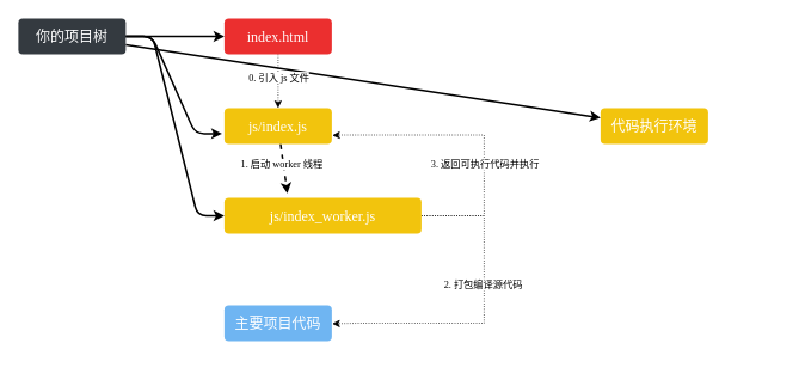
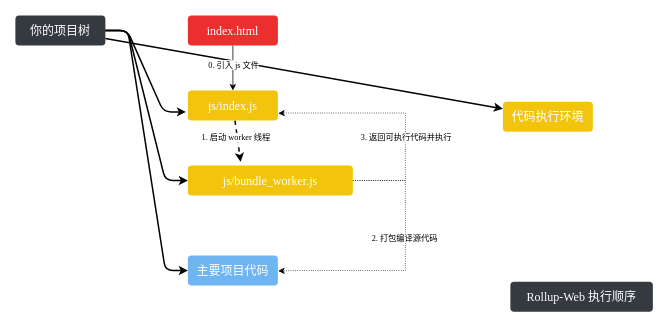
  <mxCell id="0" />
  <mxCell id="1" parent="0" />
  <mxCell id="2" value="" style="edgeStyle=none;html=1;strokeWidth=2;fontFamily=var(--Font);" parent="1" source="6" target="18" edge="1"><mxGeometry relative="1" as="geometry" /></mxCell>
  <mxCell id="3" value="" style="edgeStyle=entityRelationEdgeStyle;html=1;strokeWidth=2;entryX=-0.021;entryY=0.713;entryDx=0;entryDy=0;entryPerimeter=0;exitX=0.994;exitY=0.499;exitDx=0;exitDy=0;exitPerimeter=0;fontFamily=var(--Font);" parent="1" source="6" target="12" edge="1"><mxGeometry relative="1" as="geometry"><mxPoint x="150" y="50" as="sourcePoint" /></mxGeometry></mxCell>
  <mxCell id="4" value="" style="edgeStyle=entityRelationEdgeStyle;html=1;strokeWidth=2;fontFamily=var(--Font);" parent="1" source="6" target="17" edge="1"><mxGeometry relative="1" as="geometry" /></mxCell>
- <mxCell id="5" value="" style="edgeStyle=entityRelationEdgeStyle;html=1;strokeWidth=2;fontFamily=var(--Font);" parent="1" source="6" target="9" edge="1"><mxGeometry relative="1" as="geometry" /></mxCell>
+ <mxCell id="5" value="" style="edgeStyle=entityRelationEdgeStyle;html=1;strokeWidth=2;fontFamily=var(--Font);" parent="1" source="6" target="19" edge="1"><mxGeometry relative="1" as="geometry" /></mxCell>
  <mxCell id="6" value="你的项目树" style="html=1;shadow=0;dashed=0;shape=mxgraph.bootstrap.rrect;rSize=5;strokeColor=none;strokeWidth=2;fillColor=#343A40;fontColor=#ffffff;whiteSpace=wrap;align=center;verticalAlign=middle;spacingLeft=0;fontStyle=0;fontSize=16;spacing=5;fontFamily=var(--Font);" parent="1" vertex="1"><mxGeometry x="20" y="20" width="120" height="40" as="geometry" /></mxCell>
- <mxCell id="7" style="edgeStyle=orthogonalEdgeStyle;rounded=0;orthogonalLoop=1;jettySize=auto;html=1;dashed=1;dashPattern=1 2;fontFamily=var(--Font);" parent="1" source="9" target="12" edge="1"><mxGeometry relative="1" as="geometry" /></mxCell>
+ <mxCell id="7" style="edgeStyle=orthogonalEdgeStyle;rounded=0;orthogonalLoop=1;jettySize=auto;html=1;dashed=0;dashPattern=1 2;fontFamily=var(--Font);" parent="1" source="9" target="12" edge="1"><mxGeometry relative="1" as="geometry" /></mxCell>
  <mxCell id="8" value="0. 引入 js 文件" style="edgeLabel;html=1;align=center;verticalAlign=middle;resizable=0;points=[];fontFamily=var(--Font);" parent="7" vertex="1" connectable="0"><mxGeometry x="-0.179" relative="1" as="geometry"><mxPoint as="offset" /></mxGeometry></mxCell>
  <mxCell id="9" value="index.html" style="html=1;shadow=0;dashed=0;shape=mxgraph.bootstrap.rrect;rSize=5;strokeColor=none;strokeWidth=2;fillColor=#EB2F2F;fontColor=#ffffff;whiteSpace=wrap;align=center;verticalAlign=middle;spacingLeft=0;fontStyle=0;fontSize=16;spacing=5;fontFamily=var(--Font);" parent="1" vertex="1"><mxGeometry x="250" y="20" width="120" height="40" as="geometry" /></mxCell>
  <mxCell id="10" style="html=1;entryX=0.32;entryY=-0.121;entryDx=0;entryDy=0;entryPerimeter=0;dashed=1;strokeWidth=2;fontFamily=var(--Font);" parent="1" source="12" target="17" edge="1"><mxGeometry relative="1" as="geometry" /></mxCell>
  <mxCell id="11" value="1. 启动 worker 线程" style="edgeLabel;html=1;align=center;verticalAlign=middle;resizable=0;points=[];fontFamily=var(--Font);" parent="10" vertex="1" connectable="0"><mxGeometry x="-0.194" y="-2" relative="1" as="geometry"><mxPoint as="offset" /></mxGeometry></mxCell>
  <mxCell id="12" value="js/index.js" style="html=1;shadow=0;dashed=0;shape=mxgraph.bootstrap.rrect;rSize=5;strokeColor=none;strokeWidth=2;fillColor=#F2C40D;fontColor=#ffffff;whiteSpace=wrap;align=center;verticalAlign=middle;spacingLeft=0;fontStyle=0;fontSize=16;spacing=5;fontFamily=var(--Font);" parent="1" vertex="1"><mxGeometry x="250" y="120" width="120" height="40" as="geometry" /></mxCell>
  <mxCell id="13" style="edgeStyle=orthogonalEdgeStyle;rounded=0;orthogonalLoop=1;jettySize=auto;html=1;entryX=1.003;entryY=0.514;entryDx=0;entryDy=0;entryPerimeter=0;dashed=1;dashPattern=1 2;fontFamily=var(--Font);" parent="1" source="17" target="19" edge="1"><mxGeometry relative="1" as="geometry"><Array as="points"><mxPoint x="540" y="240" /><mxPoint x="540" y="360" /><mxPoint x="400" y="360" /></Array></mxGeometry></mxCell>
  <mxCell id="14" value="2. 打包编译源代码" style="edgeLabel;html=1;align=center;verticalAlign=middle;resizable=0;points=[];fontFamily=var(--Font);" parent="13" vertex="1" connectable="0"><mxGeometry x="-0.189" y="-2" relative="1" as="geometry"><mxPoint as="offset" /></mxGeometry></mxCell>
  <mxCell id="15" style="edgeStyle=orthogonalEdgeStyle;rounded=0;orthogonalLoop=1;jettySize=auto;html=1;entryX=1.004;entryY=0.761;entryDx=0;entryDy=0;entryPerimeter=0;dashed=1;dashPattern=1 2;fontFamily=var(--Font);" parent="1" source="17" target="12" edge="1"><mxGeometry relative="1" as="geometry"><Array as="points"><mxPoint x="540" y="240" /><mxPoint x="540" y="150" /><mxPoint x="381" y="150" /></Array></mxGeometry></mxCell>
  <mxCell id="16" value="3. 返回可执行代码并执行" style="edgeLabel;html=1;align=center;verticalAlign=middle;resizable=0;points=[];fontFamily=var(--Font);" parent="15" vertex="1" connectable="0"><mxGeometry x="-0.226" relative="1" as="geometry"><mxPoint as="offset" /></mxGeometry></mxCell>
- <mxCell id="17" value="js/index_worker.js" style="html=1;shadow=0;dashed=0;shape=mxgraph.bootstrap.rrect;rSize=5;strokeColor=none;strokeWidth=2;fillColor=#F2C40D;fontColor=#ffffff;whiteSpace=wrap;align=center;verticalAlign=middle;spacingLeft=0;fontStyle=0;fontSize=16;spacing=5;fontFamily=var(--Font);" parent="1" vertex="1"><mxGeometry x="250" y="220" width="220" height="40" as="geometry" /></mxCell>
- <mxCell id="18" value="代码执行环境" style="html=1;shadow=0;dashed=0;shape=mxgraph.bootstrap.rrect;rSize=5;strokeColor=none;strokeWidth=2;fillColor=#F2C40D;fontColor=#ffffff;whiteSpace=wrap;align=center;verticalAlign=middle;spacingLeft=0;fontStyle=0;fontSize=16;spacing=5;fontFamily=var(--Font);" parent="1" vertex="1"><mxGeometry x="670" y="120" width="120" height="40" as="geometry" /></mxCell>
+ <mxCell id="17" value="js/bundle_worker.js" style="html=1;shadow=0;dashed=0;shape=mxgraph.bootstrap.rrect;rSize=5;strokeColor=none;strokeWidth=2;fillColor=#F2C40D;fontColor=#ffffff;whiteSpace=wrap;align=center;verticalAlign=middle;spacingLeft=0;fontStyle=0;fontSize=16;spacing=5;fontFamily=var(--Font);" parent="1" vertex="1"><mxGeometry x="250" y="220" width="220" height="40" as="geometry" /></mxCell>
+ <mxCell id="18" value="代码执行环境" style="html=1;shadow=0;dashed=0;shape=mxgraph.bootstrap.rrect;rSize=5;strokeColor=none;strokeWidth=2;fillColor=#F2C40D;fontColor=#ffffff;whiteSpace=wrap;align=center;verticalAlign=middle;spacingLeft=0;fontStyle=0;fontSize=16;spacing=5;fontFamily=var(--Font);" parent="1" vertex="1"><mxGeometry x="670" y="135" width="120" height="40" as="geometry" /></mxCell>
  <mxCell id="19" value="主要项目代码" style="html=1;shadow=0;dashed=0;shape=mxgraph.bootstrap.rrect;rSize=5;strokeColor=none;strokeWidth=2;fillColor=#6FB5F2;fontColor=#ffffff;whiteSpace=wrap;align=center;verticalAlign=middle;spacingLeft=0;fontStyle=0;fontSize=16;spacing=5;fontFamily=var(--Font);" parent="1" vertex="1"><mxGeometry x="250" y="340" width="120" height="40" as="geometry" /></mxCell>
+ <mxCell id="20" value="Rollup-Web 执行顺序" style="html=1;shadow=0;dashed=0;shape=mxgraph.bootstrap.rrect;rSize=5;strokeColor=none;strokeWidth=2;fillColor=#343A40;fontColor=#ffffff;whiteSpace=wrap;align=center;verticalAlign=middle;spacingLeft=0;fontStyle=0;fontSize=16;spacing=5;fontFamily=var(--Font);" parent="1" vertex="1"><mxGeometry x="680" y="375" width="190" height="40" as="geometry" /></mxCell>
